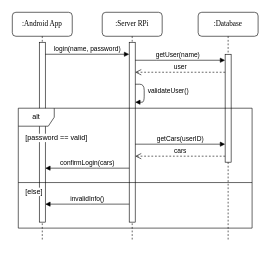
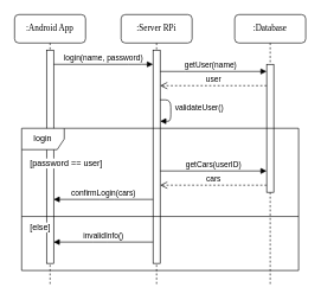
  <mxCell id="0" />
  <mxCell id="1" parent="0" />
  <mxCell id="2" value=":Server RPi" style="shape=umlLifeline;perimeter=lifelinePerimeter;whiteSpace=wrap;html=1;container=1;collapsible=0;recursiveResize=0;outlineConnect=0;rounded=1;shadow=0;comic=0;labelBackgroundColor=none;strokeColor=#000000;strokeWidth=1;fillColor=#FFFFFF;fontFamily=Verdana;fontSize=12;fontColor=#000000;align=center;" parent="1" vertex="1"><mxGeometry x="170" y="20" width="100" height="380" as="geometry" /></mxCell>
  <mxCell id="3" value="" style="html=1;points=[];perimeter=orthogonalPerimeter;rounded=0;shadow=0;comic=0;labelBackgroundColor=none;strokeColor=#000000;strokeWidth=1;fillColor=#FFFFFF;fontFamily=Verdana;fontSize=12;fontColor=#000000;align=center;labelBorderColor=none;" parent="2" vertex="1"><mxGeometry x="45" y="50" width="10" height="300" as="geometry" /></mxCell>
  <mxCell id="4" value="validateUser()" style="html=1;verticalAlign=bottom;endArrow=block;fontFamily=Helvetica;fontSize=11;" parent="2" source="3" target="3" edge="1"><mxGeometry x="0.167" y="40" width="80" relative="1" as="geometry"><mxPoint x="-190" y="250" as="sourcePoint" /><mxPoint x="-110" y="250" as="targetPoint" /><Array as="points"><mxPoint x="70" y="120" /><mxPoint x="70" y="150" /></Array><mxPoint as="offset" /></mxGeometry></mxCell>
  <mxCell id="5" value=":Android App" style="shape=umlLifeline;perimeter=lifelinePerimeter;whiteSpace=wrap;html=1;container=1;collapsible=0;recursiveResize=0;outlineConnect=0;rounded=1;shadow=0;comic=0;labelBackgroundColor=none;strokeColor=#000000;strokeWidth=1;fillColor=#FFFFFF;fontFamily=Verdana;fontSize=12;fontColor=#000000;align=center;" parent="1" vertex="1"><mxGeometry x="20" y="20" width="100" height="380" as="geometry" /></mxCell>
  <mxCell id="6" value="" style="html=1;points=[];perimeter=orthogonalPerimeter;rounded=0;shadow=0;comic=0;labelBackgroundColor=none;strokeColor=#000000;strokeWidth=1;fillColor=#FFFFFF;fontFamily=Verdana;fontSize=12;fontColor=#000000;align=center;" parent="5" vertex="1"><mxGeometry x="45" y="50" width="10" height="300" as="geometry" /></mxCell>
  <mxCell id="7" value="login(name, password)" style="html=1;verticalAlign=bottom;endArrow=block;labelBackgroundColor=none;fontFamily=Helvetica;fontSize=11;edgeStyle=elbowEdgeStyle;elbow=vertical;" parent="1" source="6" target="3" edge="1"><mxGeometry relative="1" as="geometry"><mxPoint x="150" y="130" as="sourcePoint" /><Array as="points"><mxPoint x="190" y="90" /></Array></mxGeometry></mxCell>
  <mxCell id="8" value=":Database" style="shape=umlLifeline;perimeter=lifelinePerimeter;whiteSpace=wrap;html=1;container=1;collapsible=0;recursiveResize=0;outlineConnect=0;rounded=1;shadow=0;comic=0;labelBackgroundColor=none;strokeColor=#000000;strokeWidth=1;fillColor=#FFFFFF;fontFamily=Verdana;fontSize=12;fontColor=#000000;align=center;" parent="1" vertex="1"><mxGeometry x="330" y="20" width="100" height="380" as="geometry" /></mxCell>
  <mxCell id="9" value="" style="html=1;points=[];perimeter=orthogonalPerimeter;rounded=0;shadow=0;comic=0;labelBackgroundColor=none;strokeColor=#000000;strokeWidth=1;fillColor=#FFFFFF;fontFamily=Helvetica;fontSize=11;fontColor=#000000;align=center;" parent="8" vertex="1"><mxGeometry x="45" y="70" width="10" height="180" as="geometry" /></mxCell>
  <mxCell id="10" value="" style="edgeStyle=none;rounded=0;orthogonalLoop=1;jettySize=auto;html=1;endArrow=block;endFill=1;fontSize=11;fontFamily=Helvetica;" parent="1" source="3" target="9" edge="1"><mxGeometry relative="1" as="geometry"><mxPoint x="225" y="163.9" as="sourcePoint" /><mxPoint x="384.57" y="163.9" as="targetPoint" /><Array as="points"><mxPoint x="260" y="100" /></Array></mxGeometry></mxCell>
  <mxCell id="11" value="getUser(name)" style="text;html=1;resizable=0;points=[];align=center;verticalAlign=middle;labelBackgroundColor=#ffffff;fontSize=11;fontFamily=Helvetica;" parent="10" vertex="1" connectable="0"><mxGeometry x="-0.033" relative="1" as="geometry"><mxPoint x="-3" y="-10" as="offset" /></mxGeometry></mxCell>
  <mxCell id="12" value="user" style="html=1;verticalAlign=bottom;endArrow=open;dashed=1;endSize=8;fontSize=11;fontFamily=Helvetica;" parent="1" source="9" target="3" edge="1"><mxGeometry relative="1" as="geometry"><mxPoint x="30" y="270" as="sourcePoint" /><mxPoint x="-50" y="270" as="targetPoint" /><Array as="points"><mxPoint x="270" y="120" /></Array></mxGeometry></mxCell>
  <mxCell id="13" value="getCars(userID)" style="html=1;verticalAlign=bottom;endArrow=block;fontFamily=Helvetica;fontSize=11;" parent="1" source="3" target="9" edge="1"><mxGeometry x="0.267" y="-20" width="80" relative="1" as="geometry"><mxPoint x="-20" y="280" as="sourcePoint" /><mxPoint x="60" y="280" as="targetPoint" /><Array as="points"><mxPoint x="300" y="240" /></Array><mxPoint x="-20" y="-20" as="offset" /></mxGeometry></mxCell>
  <mxCell id="14" value="cars" style="html=1;verticalAlign=bottom;endArrow=open;dashed=1;endSize=8;fontFamily=Helvetica;fontSize=11;" parent="1" source="9" target="3" edge="1"><mxGeometry relative="1" as="geometry"><mxPoint x="60" y="280" as="sourcePoint" /><mxPoint x="-20" y="280" as="targetPoint" /><Array as="points"><mxPoint x="300" y="260" /></Array></mxGeometry></mxCell>
  <mxCell id="15" value="confirmLogin(cars)" style="html=1;verticalAlign=bottom;endArrow=block;fontFamily=Helvetica;fontSize=11;" parent="1" source="3" target="6" edge="1"><mxGeometry width="80" relative="1" as="geometry"><mxPoint x="-20" y="320" as="sourcePoint" /><mxPoint x="60" y="320" as="targetPoint" /><Array as="points"><mxPoint x="150" y="280" /></Array></mxGeometry></mxCell>
  <mxCell id="16" value="invalidInfo()" style="html=1;verticalAlign=bottom;endArrow=block;" edge="1" parent="1" source="3" target="6"><mxGeometry width="80" relative="1" as="geometry"><mxPoint x="20" y="440" as="sourcePoint" /><mxPoint x="100" y="440" as="targetPoint" /><Array as="points"><mxPoint x="140" y="340" /></Array></mxGeometry></mxCell>
  <mxCell id="17" value="" style="group;labelBorderColor=#000000;" vertex="1" connectable="0" parent="1"><mxGeometry x="30" y="180" width="390" height="200" as="geometry" /></mxCell>
- <mxCell id="18" value="alt" style="shape=umlFrame;whiteSpace=wrap;html=1;" vertex="1" parent="17"><mxGeometry width="390" height="200" as="geometry" /></mxCell>
- <mxCell id="19" value="[password == valid]" style="text;html=1;resizable=0;points=[];autosize=1;align=left;verticalAlign=top;spacingTop=-4;labelBackgroundColor=#ffffff;" vertex="1" parent="17"><mxGeometry x="10" y="40" width="120" height="20" as="geometry" /></mxCell>
+ <mxCell id="18" value="login" style="shape=umlFrame;whiteSpace=wrap;html=1;" vertex="1" parent="17"><mxGeometry width="390" height="200" as="geometry" /></mxCell>
+ <mxCell id="19" value="[password == user]" style="text;html=1;resizable=0;points=[];autosize=1;align=left;verticalAlign=top;spacingTop=-4;labelBackgroundColor=#ffffff;" vertex="1" parent="17"><mxGeometry x="10" y="40" width="120" height="20" as="geometry" /></mxCell>
  <mxCell id="20" value="" style="line;strokeWidth=1;fillColor=none;align=left;verticalAlign=middle;spacingTop=-1;spacingLeft=3;spacingRight=3;rotatable=0;labelPosition=right;points=[];portConstraint=eastwest;" vertex="1" parent="17"><mxGeometry y="120" width="390" height="8" as="geometry" /></mxCell>
  <mxCell id="21" value="[else]" style="text;html=1;resizable=0;points=[];autosize=1;align=left;verticalAlign=top;spacingTop=-4;labelBackgroundColor=#ffffff;" vertex="1" parent="17"><mxGeometry x="10" y="130" width="40" height="20" as="geometry" /></mxCell>
